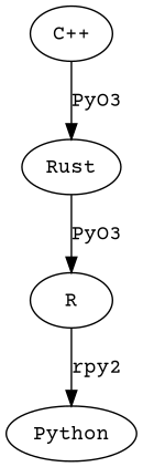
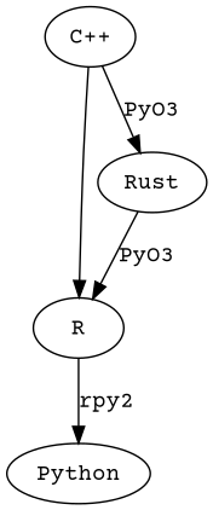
  digraph {
    fontname="Courier Prime"
    node [fontname="Courier Prime"]
    edge [fontname="Courier Prime"]
    "C++"
    R
    Rust
    Python
    subgraph sub_1 {
      label="Legacy Codes"
      "C++"
      R
    }
    subgraph sub_2 {
      color=blue
      label="New Codes"
      Rust
      Python
    }
+   "C++" -> R
    "C++" -> Rust [label=PyO3]
    R -> Python [label=rpy2]
    Rust -> R [label=PyO3]
  }
